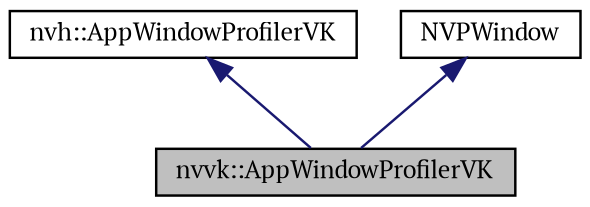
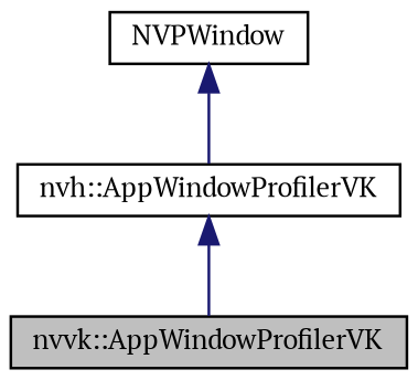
  digraph {
    fontname="PT Serif"
    node [color=black fillcolor=white fontname="PT Serif" fontsize=10 shape=record style=filled]
    edge [color=midnightblue dir=back fontname="PT Serif" fontsize=10 labelfontname=Helvetica labelfontsize=10 style=solid]
    n1 [fillcolor=grey75 fontcolor=black height=0.2 label="nvvk::AppWindowProfilerVK" width=0.4]
    n2 [height=0.2 label="nvh::AppWindowProfilerVK" width=0.4]
    n3 [height=0.2 label=NVPWindow width=0.4]
    n2 -> n1
-   n3 -> n1
+   n3 -> n2
  }
